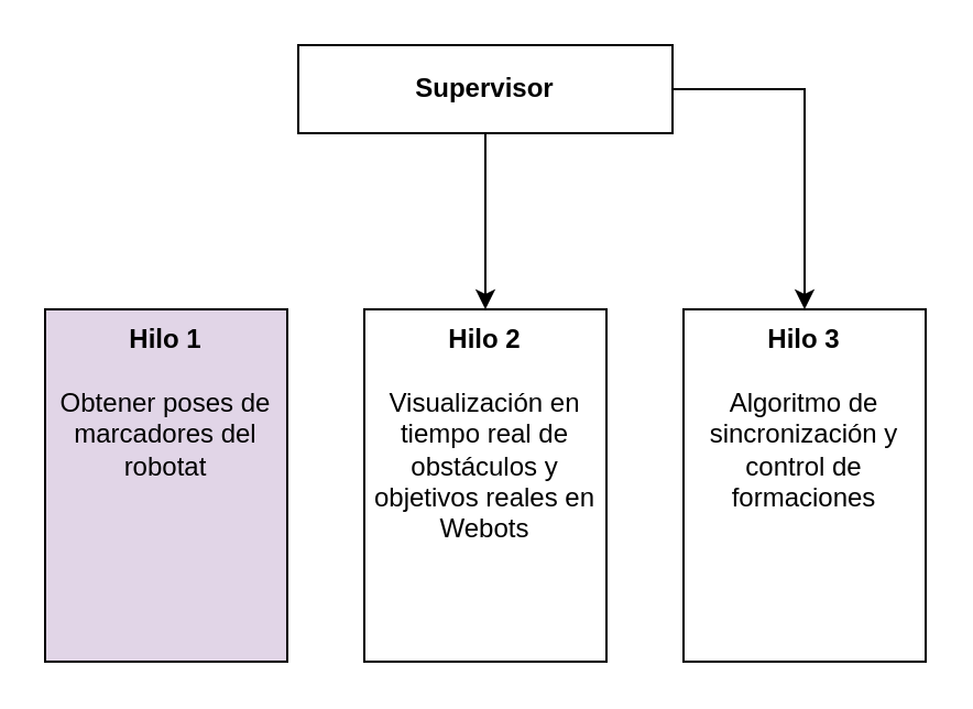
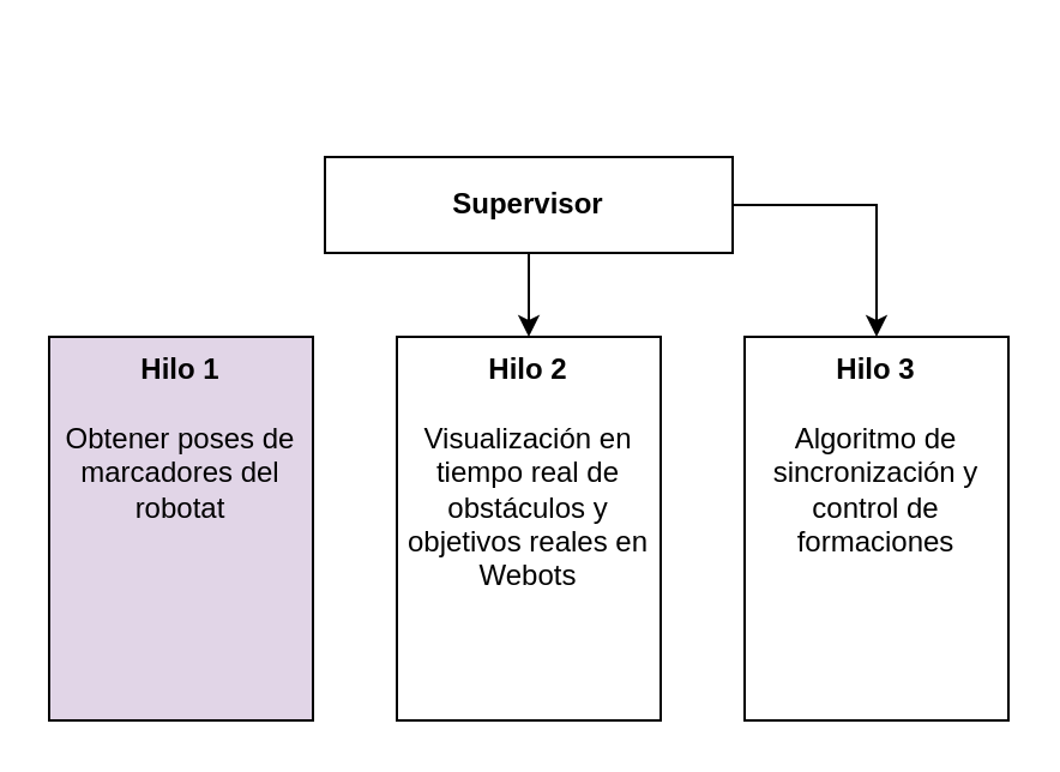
  <mxCell id="0" />
  <mxCell id="1" parent="0" />
  <mxCell id="2" style="edgeStyle=orthogonalEdgeStyle;rounded=0;orthogonalLoop=1;jettySize=auto;html=1;exitX=0.5;exitY=1;exitDx=0;exitDy=0;entryX=0.5;entryY=0;entryDx=0;entryDy=0;" edge="1" parent="1" source="4" target="7"><mxGeometry relative="1" as="geometry" /></mxCell>
  <mxCell id="3" style="edgeStyle=orthogonalEdgeStyle;rounded=0;orthogonalLoop=1;jettySize=auto;html=1;entryX=0.5;entryY=0;entryDx=0;entryDy=0;" edge="1" parent="1" source="4" target="8"><mxGeometry relative="1" as="geometry" /></mxCell>
- <mxCell id="4" value="Supervisor" style="rounded=0;whiteSpace=wrap;html=1;fontStyle=1" vertex="1" parent="1"><mxGeometry x="135" y="20" width="170" height="40" as="geometry" /></mxCell>
+ <mxCell id="4" value="Supervisor" style="rounded=0;whiteSpace=wrap;html=1;fontStyle=1" vertex="1" parent="1"><mxGeometry x="135" y="65" width="170" height="40" as="geometry" /></mxCell>
  <mxCell id="5" value="" style="group;flipV=1;flipH=0;" vertex="1" connectable="0" parent="1"><mxGeometry x="20" y="140" width="400" height="160" as="geometry" /></mxCell>
  <mxCell id="6" value="&lt;b&gt;Hilo 1&lt;/b&gt;&lt;div&gt;&lt;br&gt;&lt;div&gt;Obtener poses de marcadores del robotat&lt;/div&gt;&lt;/div&gt;" style="rounded=0;whiteSpace=wrap;html=1;flipH=1;verticalAlign=top;align=center;fillColor=#e1d5e7;" vertex="1" parent="5"><mxGeometry width="110" height="160" as="geometry" /></mxCell>
  <mxCell id="7" value="&lt;b&gt;Hilo 2&lt;/b&gt;&lt;div&gt;&lt;br&gt;&lt;div&gt;Visualización en tiempo real de obstáculos y objetivos reales en Webots&lt;/div&gt;&lt;/div&gt;" style="rounded=0;whiteSpace=wrap;html=1;flipH=1;verticalAlign=top;align=center;" vertex="1" parent="5"><mxGeometry x="145" width="110" height="160" as="geometry" /></mxCell>
  <mxCell id="8" value="&lt;b&gt;Hilo 3&lt;/b&gt;&lt;div&gt;&lt;br&gt;&lt;div&gt;Algoritmo de sincronización y control de formaciones&lt;/div&gt;&lt;/div&gt;" style="rounded=0;whiteSpace=wrap;html=1;flipH=1;verticalAlign=top;align=center;" vertex="1" parent="5"><mxGeometry x="290" width="110" height="160" as="geometry" /></mxCell>
